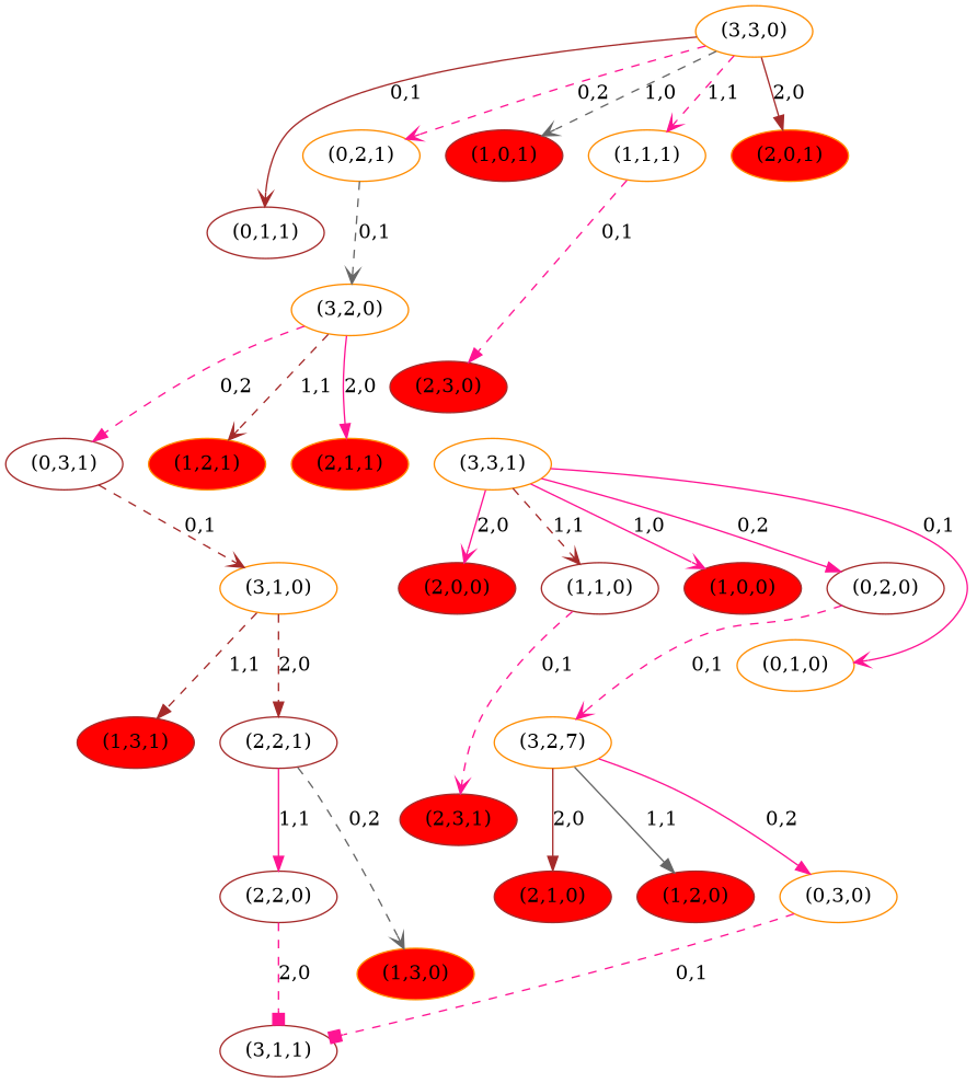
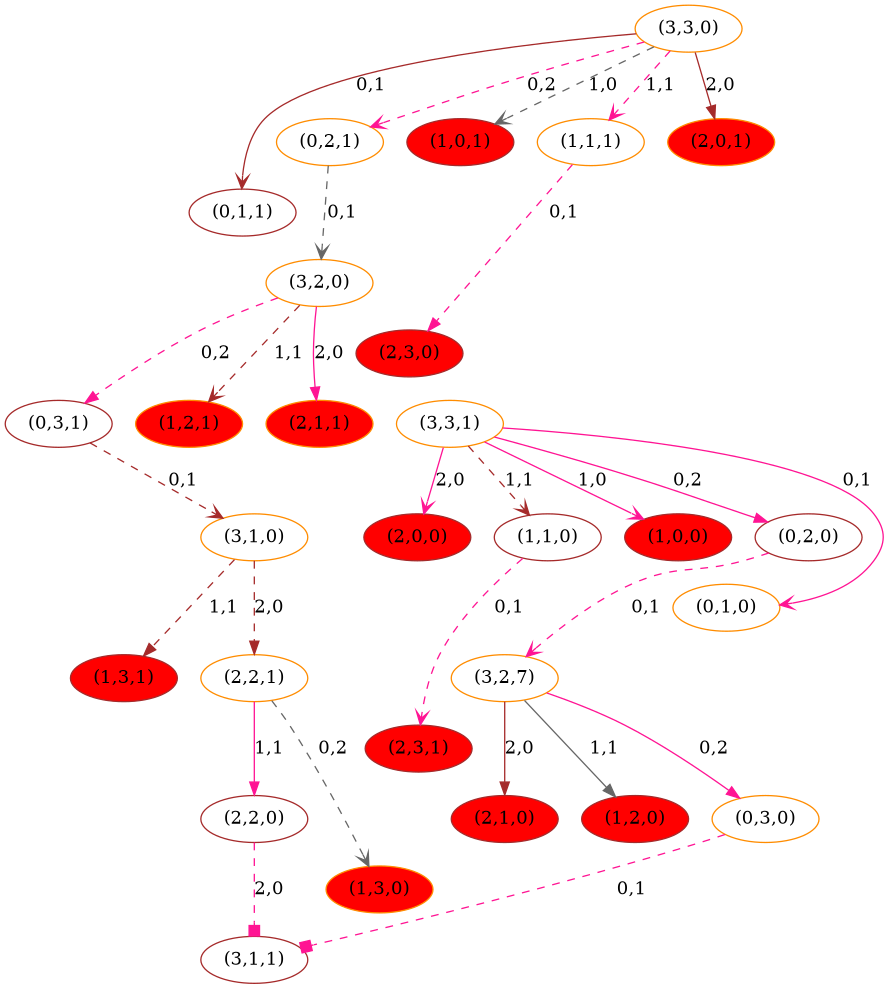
  digraph {
    node [color=brown]
    edge [arrowhead=vee color=deeppink style=dashed weight="0,1"]
    n1 [color=darkorange label="(3,3,0)"]
    n2 [label="(0,1,1)"]
    n3 [color=darkorange label="(0,2,1)"]
    n4 [fillcolor=red label="(1,0,1)" style=filled]
    n5 [color=darkorange label="(1,1,1)"]
    n6 [color=darkorange fillcolor=red label="(2,0,1)" style=filled]
    n7 [color=darkorange label="(3,2,0)"]
    n8 [fillcolor=red label="(2,3,0)" style=filled]
    n9 [label="(0,3,1)"]
    n10 [color=darkorange fillcolor=red label="(1,2,1)" style=filled]
    n11 [color=darkorange fillcolor=red label="(2,1,1)" style=filled]
    n12 [color=darkorange label="(3,1,0)"]
    n13 [fillcolor=red label="(1,3,1)" style=filled]
-   n14 [label="(2,2,1)"]
+   n14 [color=darkorange label="(2,2,1)"]
    n15 [label="(2,2,0)"]
    n16 [color=darkorange fillcolor=red label="(1,3,0)" style=filled]
    n17 [label="(3,1,1)"]
    n18 [fillcolor=red label="(2,1,0)" style=filled]
    n19 [fillcolor=red label="(2,0,0)" style=filled]
    n20 [fillcolor=red label="(1,2,0)" style=filled]
    n21 [label="(1,1,0)"]
    n22 [fillcolor=red label="(2,3,1)" style=filled]
    n23 [fillcolor=red label="(1,0,0)" style=filled]
    n24 [color=darkorange label="(0,3,0)"]
    n25 [label="(0,2,0)"]
    n26 [color=darkorange label="(3,2,7)"]
    n27 [color=darkorange label="(0,1,0)"]
    n28 [color=darkorange label="(3,3,1)"]
    n1 -> n2 [color=brown label="0,1" style=solid]
    n1 -> n3 [label="0,2" weight="0,2"]
    n1 -> n4 [color=gray40 label="1,0" weight="1,0"]
    n1 -> n5 [label="1,1" weight="1,1"]
    n1 -> n6 [arrowhead=normal color=brown label="2,0" style=solid weight="2,0"]
    n3 -> n7 [color=gray40 label="0,1"]
    n5 -> n8 [arrowhead=normal label="0,1"]
    n7 -> n9 [arrowhead=normal label="0,2" weight="0,2"]
    n7 -> n10 [color=brown label="1,1" weight="1,1"]
    n7 -> n11 [arrowhead=normal label="2,0" style=solid weight="2,0"]
    n9 -> n12 [color=brown label="0,1"]
    n12 -> n13 [arrowhead=normal color=brown label="1,1" weight="1,1"]
    n12 -> n14 [arrowhead=normal color=brown label="2,0" weight="2,0"]
    n14 -> n15 [arrowhead=normal label="1,1" style=solid weight="1,1"]
    n14 -> n16 [color=gray40 label="0,2" weight="0,2"]
    n15 -> n17 [arrowhead=box label="2,0" weight="2,0"]
    n21 -> n22 [label="0,1"]
    n24 -> n17 [arrowhead=box label="0,1"]
    n25 -> n26 [label="0,1"]
    n26 -> n18 [arrowhead=normal color=brown label="2,0" style=solid weight="2,0"]
    n26 -> n20 [arrowhead=normal color=gray40 label="1,1" style=solid weight="1,1"]
    n26 -> n24 [arrowhead=normal label="0,2" style=solid weight="0,2"]
    n28 -> n19 [label="2,0" style=solid weight="2,0"]
    n28 -> n21 [color=brown label="1,1" weight="1,1"]
    n28 -> n23 [label="1,0" style=solid weight="1,0"]
    n28 -> n25 [arrowhead=normal label="0,2" style=solid weight="0,2"]
    n28 -> n27 [label="0,1" style=solid]
  }
